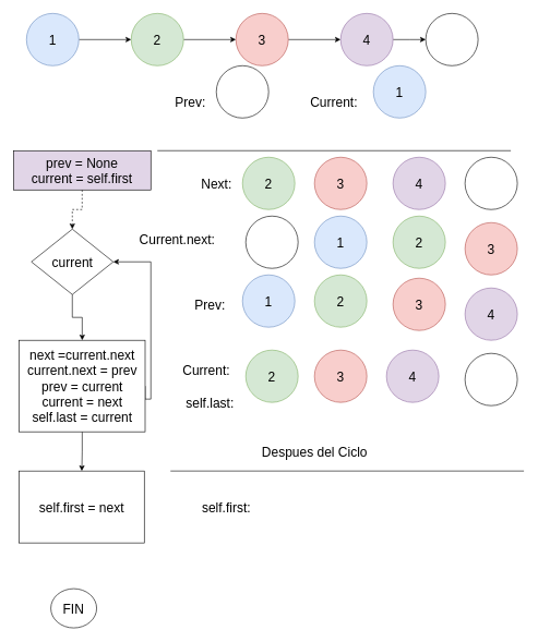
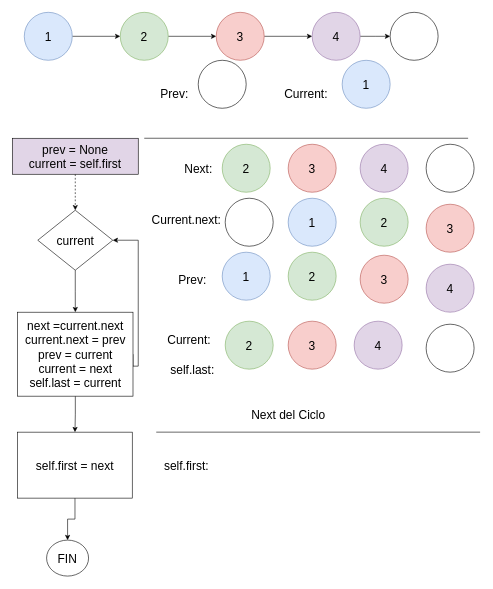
  <mxCell id="0" />
  <mxCell id="1" parent="0" />
  <mxCell id="2" value="" style="edgeStyle=orthogonalEdgeStyle;rounded=0;orthogonalLoop=1;jettySize=auto;html=1;" edge="1" parent="1" source="3" target="5"><mxGeometry relative="1" as="geometry" /></mxCell>
  <mxCell id="3" value="1" style="ellipse;whiteSpace=wrap;html=1;aspect=fixed;fillColor=#dae8fc;strokeColor=#6c8ebf;fontSize=20;" vertex="1" parent="1"><mxGeometry x="40" y="20" width="80" height="80" as="geometry" /></mxCell>
  <mxCell id="4" value="" style="edgeStyle=orthogonalEdgeStyle;rounded=0;orthogonalLoop=1;jettySize=auto;html=1;" edge="1" parent="1" source="5" target="7"><mxGeometry relative="1" as="geometry" /></mxCell>
  <mxCell id="5" value="2" style="ellipse;whiteSpace=wrap;html=1;aspect=fixed;fontSize=20;fillColor=#d5e8d4;strokeColor=#82b366;" vertex="1" parent="1"><mxGeometry x="200" y="20" width="80" height="80" as="geometry" /></mxCell>
  <mxCell id="6" value="" style="edgeStyle=orthogonalEdgeStyle;rounded=0;orthogonalLoop=1;jettySize=auto;html=1;" edge="1" parent="1" source="7" target="9"><mxGeometry relative="1" as="geometry" /></mxCell>
  <mxCell id="7" value="3" style="ellipse;whiteSpace=wrap;html=1;aspect=fixed;fontSize=20;fillColor=#f8cecc;strokeColor=#b85450;" vertex="1" parent="1"><mxGeometry x="360" y="20" width="80" height="80" as="geometry" /></mxCell>
  <mxCell id="8" style="edgeStyle=orthogonalEdgeStyle;rounded=0;orthogonalLoop=1;jettySize=auto;html=1;fontSize=20;" edge="1" parent="1" source="9"><mxGeometry relative="1" as="geometry"><mxPoint x="650" y="60" as="targetPoint" /></mxGeometry></mxCell>
  <mxCell id="9" value="4" style="ellipse;whiteSpace=wrap;html=1;aspect=fixed;fontSize=20;fillColor=#e1d5e7;strokeColor=#9673a6;" vertex="1" parent="1"><mxGeometry x="520" y="20" width="80" height="80" as="geometry" /></mxCell>
  <mxCell id="10" value="" style="edgeStyle=orthogonalEdgeStyle;rounded=0;orthogonalLoop=1;jettySize=auto;html=1;fontSize=20;dashed=1;" edge="1" parent="1" source="11" target="13"><mxGeometry relative="1" as="geometry" /></mxCell>
  <mxCell id="11" value="prev = None&lt;br&gt;current = self.first" style="whiteSpace=wrap;html=1;fontSize=20;fillColor=#e1d5e7;" vertex="1" parent="1"><mxGeometry x="20" y="230" width="210" height="60" as="geometry" /></mxCell>
  <mxCell id="12" value="" style="edgeStyle=orthogonalEdgeStyle;rounded=0;orthogonalLoop=1;jettySize=auto;html=1;fontSize=20;" edge="1" parent="1" source="13" target="16"><mxGeometry relative="1" as="geometry" /></mxCell>
- <mxCell id="13" value="current" style="rhombus;whiteSpace=wrap;html=1;fontSize=20;" vertex="1" parent="1"><mxGeometry x="47.5" y="350" width="125" height="100" as="geometry" /></mxCell>
+ <mxCell id="13" value="current" style="rhombus;whiteSpace=wrap;html=1;fontSize=20;" vertex="1" parent="1"><mxGeometry x="62.5" y="350" width="125" height="100" as="geometry" /></mxCell>
  <mxCell id="14" style="edgeStyle=orthogonalEdgeStyle;rounded=0;orthogonalLoop=1;jettySize=auto;html=1;entryX=1;entryY=0.5;entryDx=0;entryDy=0;fontSize=20;exitX=1;exitY=0.5;exitDx=0;exitDy=0;" edge="1" parent="1" source="16" target="13"><mxGeometry relative="1" as="geometry"><Array as="points"><mxPoint x="230" y="610" /><mxPoint x="230" y="400" /></Array></mxGeometry></mxCell>
  <mxCell id="15" value="" style="edgeStyle=orthogonalEdgeStyle;rounded=0;orthogonalLoop=1;jettySize=auto;html=1;fontSize=20;" edge="1" parent="1" source="16" target="18"><mxGeometry relative="1" as="geometry" /></mxCell>
  <mxCell id="16" value="next =current.next&lt;br&gt;current.next = prev&lt;br&gt;prev = current&lt;br&gt;current = next&lt;br&gt;self.last = current" style="whiteSpace=wrap;html=1;fontSize=20;" vertex="1" parent="1"><mxGeometry x="28.75" y="520" width="192.5" height="140" as="geometry" /></mxCell>
+ <mxCell id="17" value="" style="edgeStyle=orthogonalEdgeStyle;rounded=0;orthogonalLoop=1;jettySize=auto;html=1;fontSize=20;" edge="1" parent="1" source="18" target="19"><mxGeometry relative="1" as="geometry" /></mxCell>
  <mxCell id="18" value="self.first = next" style="whiteSpace=wrap;html=1;fontSize=20;" vertex="1" parent="1"><mxGeometry x="28.75" y="720" width="191.25" height="110" as="geometry" /></mxCell>
  <mxCell id="19" value="FIN" style="ellipse;whiteSpace=wrap;html=1;fontSize=20;" vertex="1" parent="1"><mxGeometry x="77.18" y="900" width="70" height="60" as="geometry" /></mxCell>
  <mxCell id="20" value="Next:" style="text;html=1;align=center;verticalAlign=middle;resizable=0;points=[];autosize=1;strokeColor=none;fontSize=20;" vertex="1" parent="1"><mxGeometry x="300" y="265" width="60" height="30" as="geometry" /></mxCell>
  <mxCell id="21" value="Prev:" style="text;html=1;align=center;verticalAlign=middle;resizable=0;points=[];autosize=1;strokeColor=none;fontSize=20;" vertex="1" parent="1"><mxGeometry x="290" y="450" width="60" height="30" as="geometry" /></mxCell>
  <mxCell id="22" value="Current:" style="text;html=1;strokeColor=none;fillColor=none;align=center;verticalAlign=middle;whiteSpace=wrap;rounded=0;fontSize=20;" vertex="1" parent="1"><mxGeometry x="415" y="145" width="190" height="20" as="geometry" /></mxCell>
  <mxCell id="23" value="self.last:" style="text;html=1;align=center;verticalAlign=middle;resizable=0;points=[];autosize=1;strokeColor=none;fontSize=20;" vertex="1" parent="1"><mxGeometry x="275" y="600" width="90" height="30" as="geometry" /></mxCell>
- <mxCell id="24" value="self.first:" style="text;html=1;align=center;verticalAlign=middle;resizable=0;points=[];autosize=1;strokeColor=none;fontSize=20;" vertex="1" parent="1"><mxGeometry x="300" y="760" width="90" height="30" as="geometry" /></mxCell>
+ <mxCell id="24" value="self.first:" style="text;html=1;align=center;verticalAlign=middle;resizable=0;points=[];autosize=1;strokeColor=none;fontSize=20;" vertex="1" parent="1"><mxGeometry x="265" y="760" width="90" height="30" as="geometry" /></mxCell>
  <mxCell id="25" value="Prev:" style="text;html=1;align=center;verticalAlign=middle;resizable=0;points=[];autosize=1;strokeColor=none;fontSize=20;" vertex="1" parent="1"><mxGeometry x="260" y="140" width="60" height="30" as="geometry" /></mxCell>
  <mxCell id="26" value="" style="ellipse;whiteSpace=wrap;html=1;aspect=fixed;fontSize=20;" vertex="1" parent="1"><mxGeometry x="330" y="100" width="80" height="80" as="geometry" /></mxCell>
  <mxCell id="27" value="Current:" style="text;html=1;strokeColor=none;fillColor=none;align=center;verticalAlign=middle;whiteSpace=wrap;rounded=0;fontSize=20;" vertex="1" parent="1"><mxGeometry x="220" y="555" width="190" height="20" as="geometry" /></mxCell>
  <mxCell id="28" value="1" style="ellipse;whiteSpace=wrap;html=1;aspect=fixed;fillColor=#dae8fc;strokeColor=#6c8ebf;fontSize=20;" vertex="1" parent="1"><mxGeometry x="570" y="100" width="80" height="80" as="geometry" /></mxCell>
  <mxCell id="29" value="" style="ellipse;whiteSpace=wrap;html=1;aspect=fixed;fontSize=20;" vertex="1" parent="1"><mxGeometry x="650" y="20" width="80" height="80" as="geometry" /></mxCell>
  <mxCell id="30" value="" style="endArrow=none;html=1;fontSize=20;" edge="1" parent="1"><mxGeometry width="50" height="50" relative="1" as="geometry"><mxPoint x="240" y="230" as="sourcePoint" /><mxPoint x="780" y="230" as="targetPoint" /></mxGeometry></mxCell>
  <mxCell id="31" value="" style="endArrow=none;html=1;fontSize=20;" edge="1" parent="1"><mxGeometry width="50" height="50" relative="1" as="geometry"><mxPoint x="260" y="720" as="sourcePoint" /><mxPoint x="800" y="720" as="targetPoint" /></mxGeometry></mxCell>
- <mxCell id="32" value="Despues del Ciclo" style="text;html=1;align=center;verticalAlign=middle;resizable=0;points=[];autosize=1;strokeColor=none;fontSize=20;" vertex="1" parent="1"><mxGeometry x="390" y="675" width="180" height="30" as="geometry" /></mxCell>
+ <mxCell id="32" value="Next del Ciclo" style="text;html=1;align=center;verticalAlign=middle;resizable=0;points=[];autosize=1;strokeColor=none;fontSize=20;" vertex="1" parent="1"><mxGeometry x="390" y="675" width="180" height="30" as="geometry" /></mxCell>
  <mxCell id="33" value="2" style="ellipse;whiteSpace=wrap;html=1;aspect=fixed;fontSize=20;fillColor=#d5e8d4;strokeColor=#82b366;" vertex="1" parent="1"><mxGeometry x="370" y="240" width="80" height="80" as="geometry" /></mxCell>
- <mxCell id="34" value="Current.next:" style="text;html=1;align=center;verticalAlign=middle;resizable=0;points=[];autosize=1;strokeColor=none;fontSize=20;" vertex="1" parent="1"><mxGeometry x="205" y="350" width="130" height="30" as="geometry" /></mxCell>
+ <mxCell id="34" value="Current.next:" style="text;html=1;align=center;verticalAlign=middle;resizable=0;points=[];autosize=1;strokeColor=none;fontSize=20;" vertex="1" parent="1"><mxGeometry x="245" y="350" width="130" height="30" as="geometry" /></mxCell>
  <mxCell id="35" value="" style="ellipse;whiteSpace=wrap;html=1;aspect=fixed;fontSize=20;" vertex="1" parent="1"><mxGeometry x="375" y="330" width="80" height="80" as="geometry" /></mxCell>
  <mxCell id="36" value="1" style="ellipse;whiteSpace=wrap;html=1;aspect=fixed;fillColor=#dae8fc;strokeColor=#6c8ebf;fontSize=20;" vertex="1" parent="1"><mxGeometry x="370" y="420" width="80" height="80" as="geometry" /></mxCell>
  <mxCell id="37" value="2" style="ellipse;whiteSpace=wrap;html=1;aspect=fixed;fontSize=20;fillColor=#d5e8d4;strokeColor=#82b366;" vertex="1" parent="1"><mxGeometry x="375" y="535" width="80" height="80" as="geometry" /></mxCell>
  <mxCell id="38" value="3" style="ellipse;whiteSpace=wrap;html=1;aspect=fixed;fontSize=20;fillColor=#f8cecc;strokeColor=#b85450;" vertex="1" parent="1"><mxGeometry x="480" y="240" width="80" height="80" as="geometry" /></mxCell>
  <mxCell id="39" value="1" style="ellipse;whiteSpace=wrap;html=1;aspect=fixed;fillColor=#dae8fc;strokeColor=#6c8ebf;fontSize=20;" vertex="1" parent="1"><mxGeometry x="480" y="330" width="80" height="80" as="geometry" /></mxCell>
  <mxCell id="40" value="2" style="ellipse;whiteSpace=wrap;html=1;aspect=fixed;fontSize=20;fillColor=#d5e8d4;strokeColor=#82b366;" vertex="1" parent="1"><mxGeometry x="480" y="420" width="80" height="80" as="geometry" /></mxCell>
  <mxCell id="41" value="3" style="ellipse;whiteSpace=wrap;html=1;aspect=fixed;fontSize=20;fillColor=#f8cecc;strokeColor=#b85450;" vertex="1" parent="1"><mxGeometry x="480" y="535" width="80" height="80" as="geometry" /></mxCell>
  <mxCell id="42" value="4" style="ellipse;whiteSpace=wrap;html=1;aspect=fixed;fontSize=20;fillColor=#e1d5e7;strokeColor=#9673a6;" vertex="1" parent="1"><mxGeometry x="600" y="240" width="80" height="80" as="geometry" /></mxCell>
  <mxCell id="43" value="2" style="ellipse;whiteSpace=wrap;html=1;aspect=fixed;fontSize=20;fillColor=#d5e8d4;strokeColor=#82b366;" vertex="1" parent="1"><mxGeometry x="600" y="330" width="80" height="80" as="geometry" /></mxCell>
  <mxCell id="44" value="3" style="ellipse;whiteSpace=wrap;html=1;aspect=fixed;fontSize=20;fillColor=#f8cecc;strokeColor=#b85450;" vertex="1" parent="1"><mxGeometry x="600" y="425" width="80" height="80" as="geometry" /></mxCell>
  <mxCell id="45" value="4" style="ellipse;whiteSpace=wrap;html=1;aspect=fixed;fontSize=20;fillColor=#e1d5e7;strokeColor=#9673a6;" vertex="1" parent="1"><mxGeometry x="590" y="535" width="80" height="80" as="geometry" /></mxCell>
  <mxCell id="46" value="" style="ellipse;whiteSpace=wrap;html=1;aspect=fixed;fontSize=20;" vertex="1" parent="1"><mxGeometry x="710" y="240" width="80" height="80" as="geometry" /></mxCell>
  <mxCell id="47" value="3" style="ellipse;whiteSpace=wrap;html=1;aspect=fixed;fontSize=20;fillColor=#f8cecc;strokeColor=#b85450;" vertex="1" parent="1"><mxGeometry x="710" y="340" width="80" height="80" as="geometry" /></mxCell>
  <mxCell id="48" value="4" style="ellipse;whiteSpace=wrap;html=1;aspect=fixed;fontSize=20;fillColor=#e1d5e7;strokeColor=#9673a6;" vertex="1" parent="1"><mxGeometry x="710" y="440" width="80" height="80" as="geometry" /></mxCell>
  <mxCell id="49" value="" style="ellipse;whiteSpace=wrap;html=1;aspect=fixed;fontSize=20;" vertex="1" parent="1"><mxGeometry x="710" y="540" width="80" height="80" as="geometry" /></mxCell>
